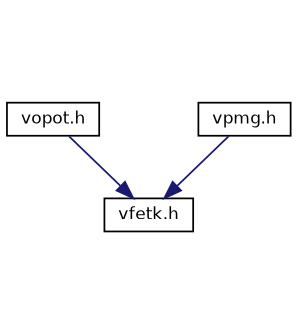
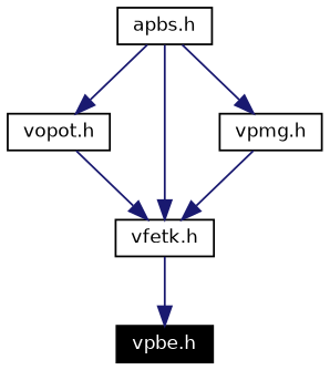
  digraph {
    node [color=black fontname=Helvetica fontsize=10 shape=box]
    edge [color=midnightblue fontname=Helvetica fontsize=10 style=solid]
+   n1 [fontcolor=white height=0.2 label="vpbe.h" style=filled width=0.4]
    n2 [height=0.2 label="vopot.h" width=0.4]
    n3 [height=0.2 label="vfetk.h" width=0.4]
+   n4 [height=0.2 label="apbs.h" width=0.4]
    n5 [height=0.2 label="vpmg.h" width=0.4]
    n2 -> n3
+   n3 -> n1
+   n4 -> n2
+   n4 -> n3
+   n4 -> n5
    n5 -> n3
  }
